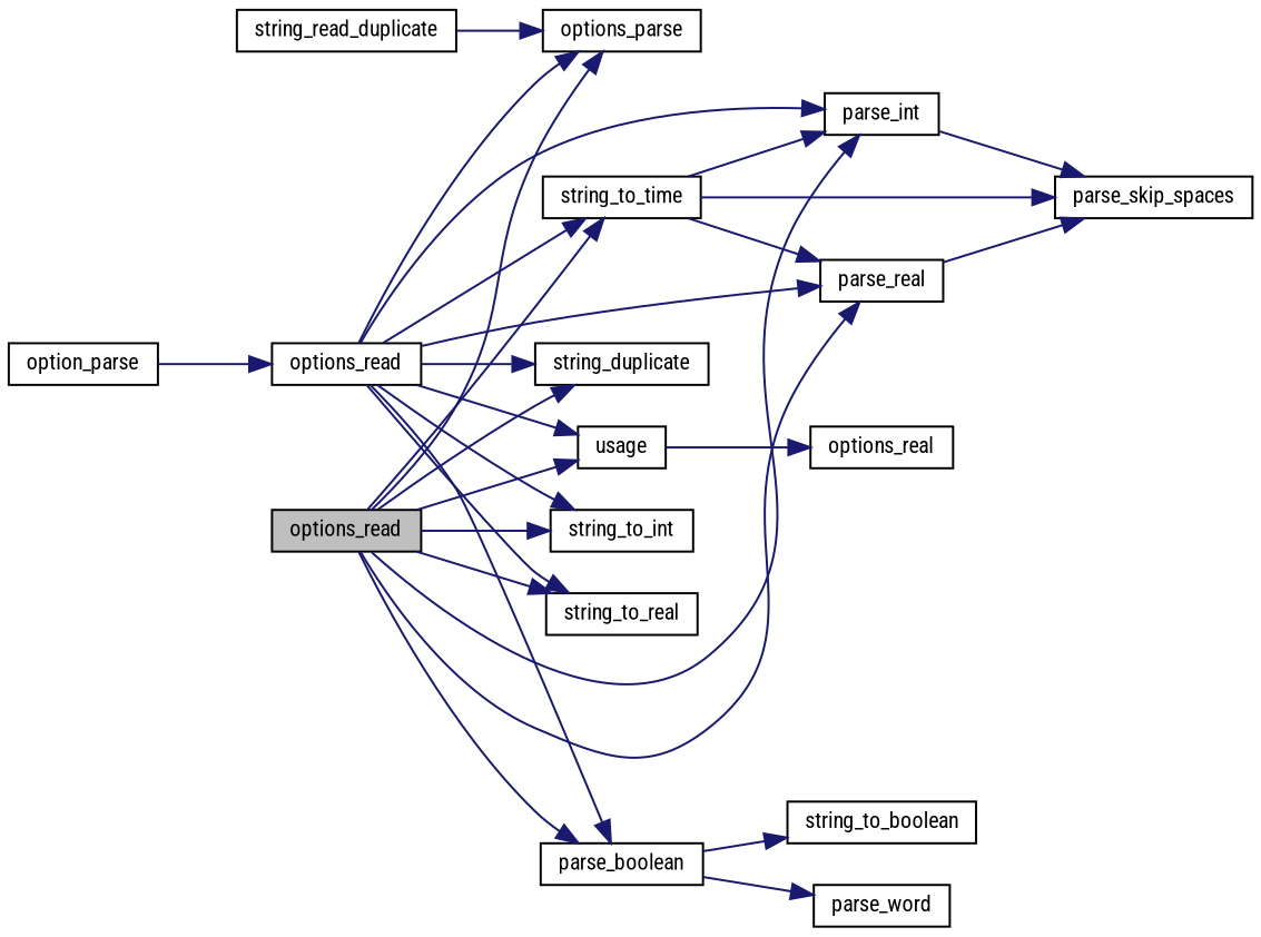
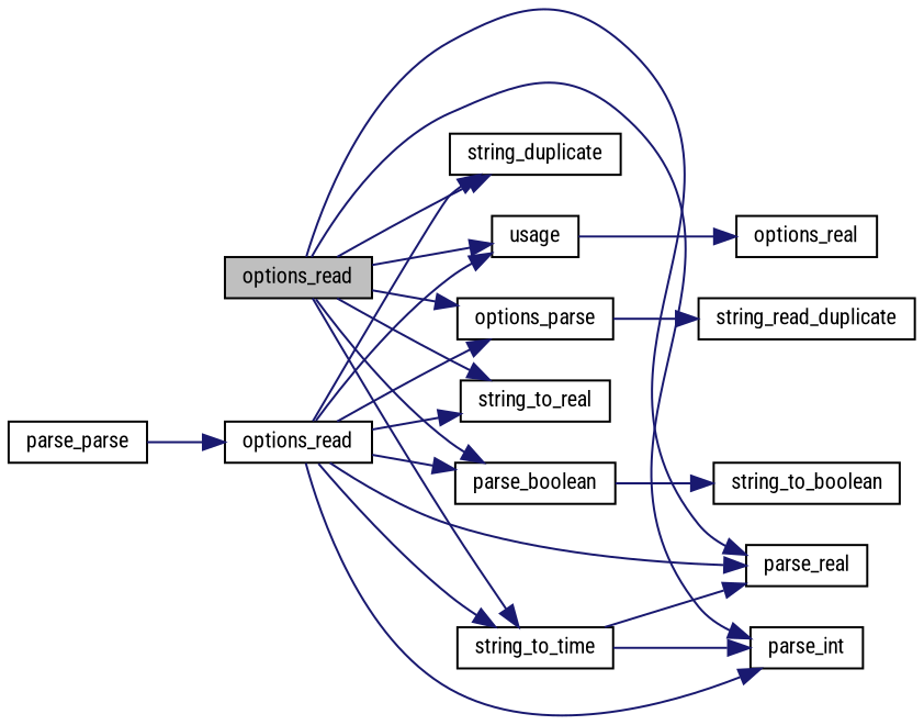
  digraph {
    fontname="Roboto Condensed"
    rankdir=LR
    node [color=black fontname="Roboto Condensed" fontsize=10 shape=record]
    edge [color=midnightblue fontname="Roboto Condensed" fontsize=10 labelfontname=FreeSans labelfontsize=10 style=solid]
    n1 [fillcolor=grey75 fontcolor=black height=0.2 label=options_read style=filled width=0.4]
    n2 [height=0.2 label=options_parse width=0.4]
    n3 [height=0.2 label=parse_boolean width=0.4]
    n4 [height=0.2 label=parse_int width=0.4]
    n5 [height=0.2 label=parse_real width=0.4]
    n6 [height=0.2 label=string_duplicate width=0.4]
-   n7 [height=0.2 label=string_to_int width=0.4]
    n8 [height=0.2 label=string_to_real width=0.4]
    n9 [height=0.2 label=string_to_time width=0.4]
    n10 [height=0.2 label=usage width=0.4]
    n11 [height=0.2 label=string_read_duplicate width=0.4]
-   n12 [height=0.2 label=parse_word width=0.4]
    n13 [height=0.2 label=string_to_boolean width=0.4]
-   n14 [height=0.2 label=parse_skip_spaces width=0.4]
    n15 [height=0.2 label=options_real width=0.4]
-   n16 [height=0.2 label=option_parse width=0.4]
+   n16 [height=0.2 label=parse_parse width=0.4]
    n17 [height=0.2 label=options_read width=0.4]
    n1 -> n2
    n1 -> n3
    n1 -> n4
    n1 -> n5
    n1 -> n6
-   n1 -> n7
    n1 -> n8
    n1 -> n9
    n1 -> n10
-   n11 -> n2
-   n3 -> n12
+   n2 -> n11
    n3 -> n13
-   n4 -> n14
-   n5 -> n14
    n9 -> n4
    n9 -> n5
-   n9 -> n14
    n10 -> n15
    n16 -> n17
    n17 -> n2
    n17 -> n3
    n17 -> n4
    n17 -> n5
    n17 -> n6
-   n17 -> n7
    n17 -> n8
    n17 -> n9
    n17 -> n10
  }
